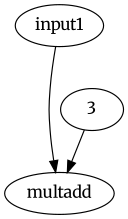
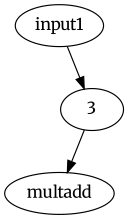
  digraph {
    fontname=Merriweather
    node [fontname=Merriweather]
    edge [fontname=Merriweather]
    n1 [VALUE=3 label=multadd]
    n2 [label=input1]
    n3 [label=3]
-   n2 -> n1
+   n2 -> n3
    n3 -> n1
  }
